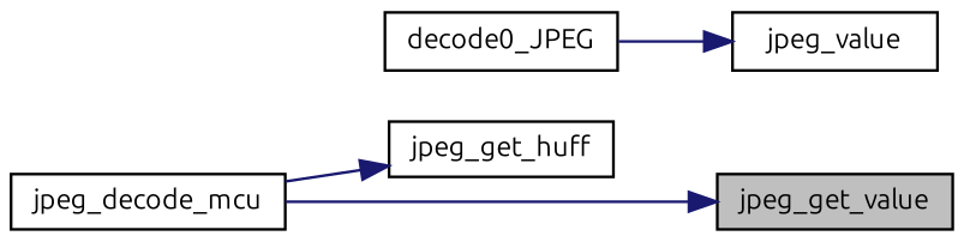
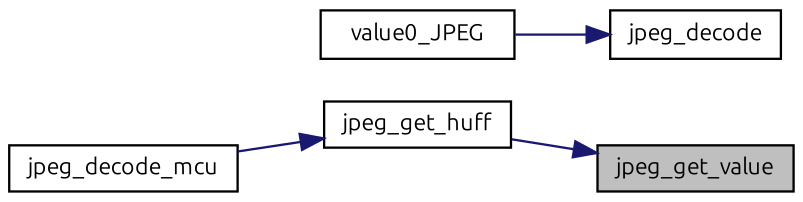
  digraph {
    fontname=Ubuntu
    rankdir=RL
    node [color=black fillcolor=white fontname=Ubuntu fontsize=10 shape=record style=filled]
    edge [color=midnightblue dir=back fontname=Ubuntu fontsize=10 labelfontname=Helvetica labelfontsize=10 style=solid]
    n1 [fillcolor=grey75 fontcolor=black height=0.2 label=jpeg_get_value width=0.4]
    n2 [height=0.2 label=jpeg_get_huff width=0.4]
    n3 [height=0.2 label=jpeg_decode_mcu width=0.4]
-   n4 [height=0.2 label=jpeg_value width=0.4]
-   n5 [height=0.2 label=decode0_JPEG width=0.4]
-   n1 -> n3
+   n4 [height=0.2 label=jpeg_decode width=0.4]
+   n5 [height=0.2 label=value0_JPEG width=0.4]
+   n1 -> n2
    n2 -> n3
    n4 -> n5
  }
